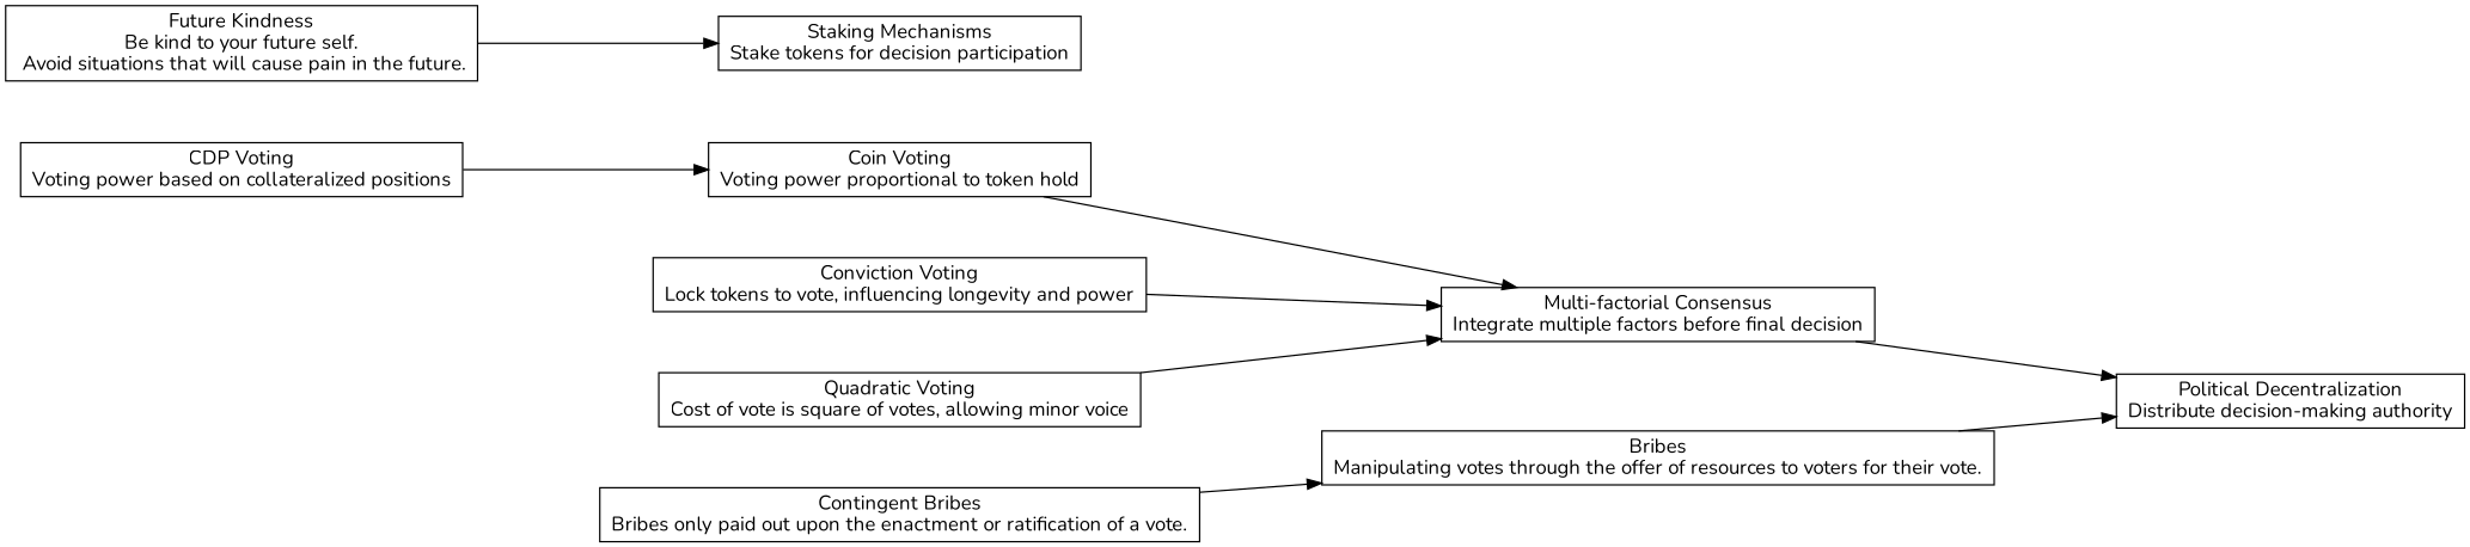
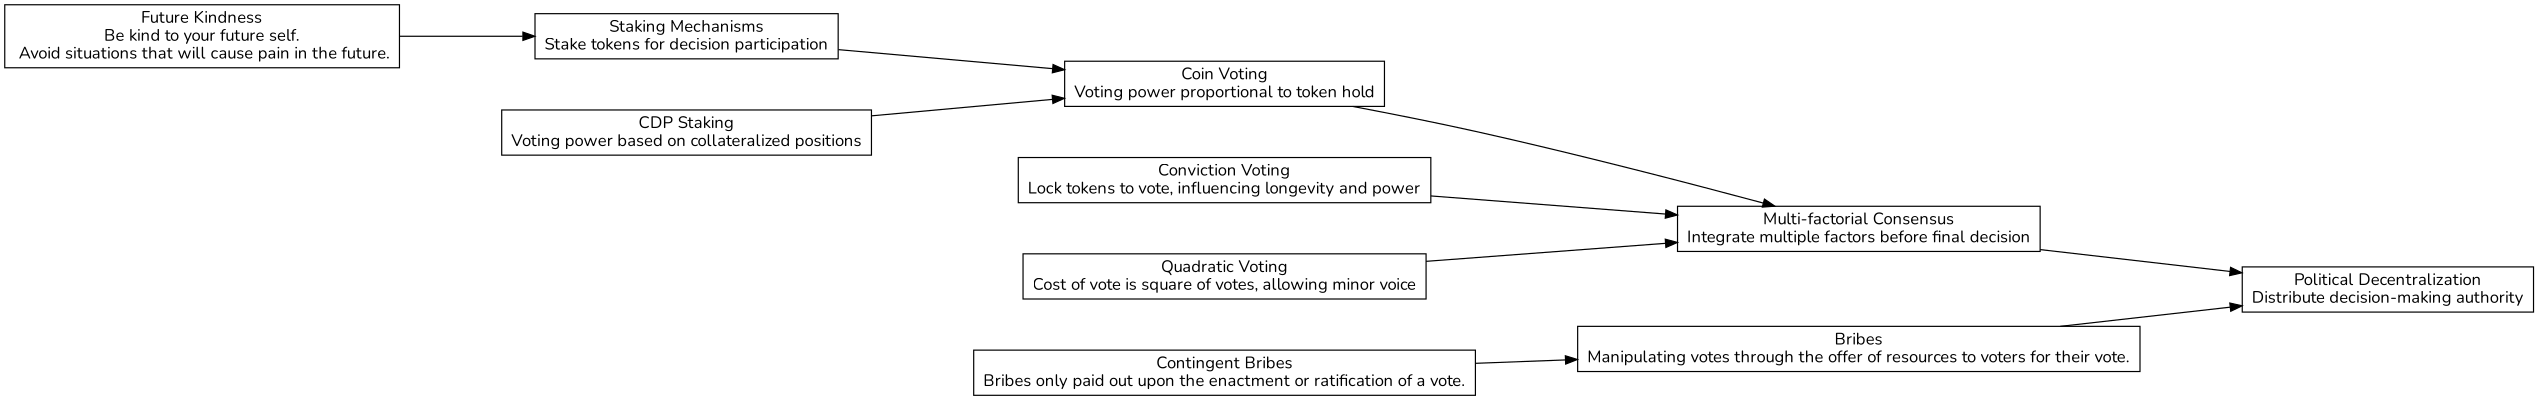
  digraph {
    fontname=Nunito
    nodesep=0.6
    rankdir=LR
    ranksep=1.2
    node [fontname=Nunito shape=box]
    edge [fontname=Nunito]
    n1 [label="Political Decentralization\nDistribute decision-making authority"]
    n2 [label="Multi-factorial Consensus\nIntegrate multiple factors before final decision"]
    n3 [label="Bribes\nManipulating votes through the offer of resources to voters for their vote."]
    n4 [label="Contingent Bribes\nBribes only paid out upon the enactment or ratification of a vote."]
    n5 [label="Coin Voting\nVoting power proportional to token hold"]
    n6 [label="Conviction Voting\nLock tokens to vote, influencing longevity and power"]
    n7 [label="Quadratic Voting\nCost of vote is square of votes, allowing minor voice"]
    n8 [label="Staking Mechanisms\nStake tokens for decision participation"]
-   n9 [label="CDP Voting\nVoting power based on collateralized positions"]
+   n9 [label="CDP Staking\nVoting power based on collateralized positions"]
    n10 [label="Future Kindness\nBe kind to your future self.\n Avoid situations that will cause pain in the future."]
    n2 -> n1
    n3 -> n1
    n4 -> n3
    n5 -> n2
    n6 -> n2
    n7 -> n2
+   n8 -> n5
    n9 -> n5
    n10 -> n8
  }
